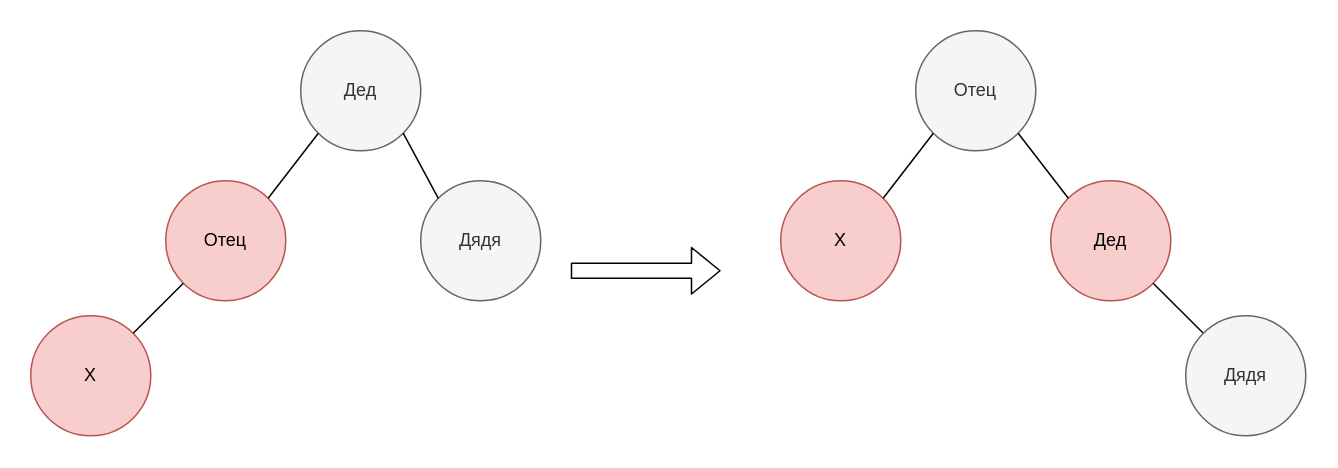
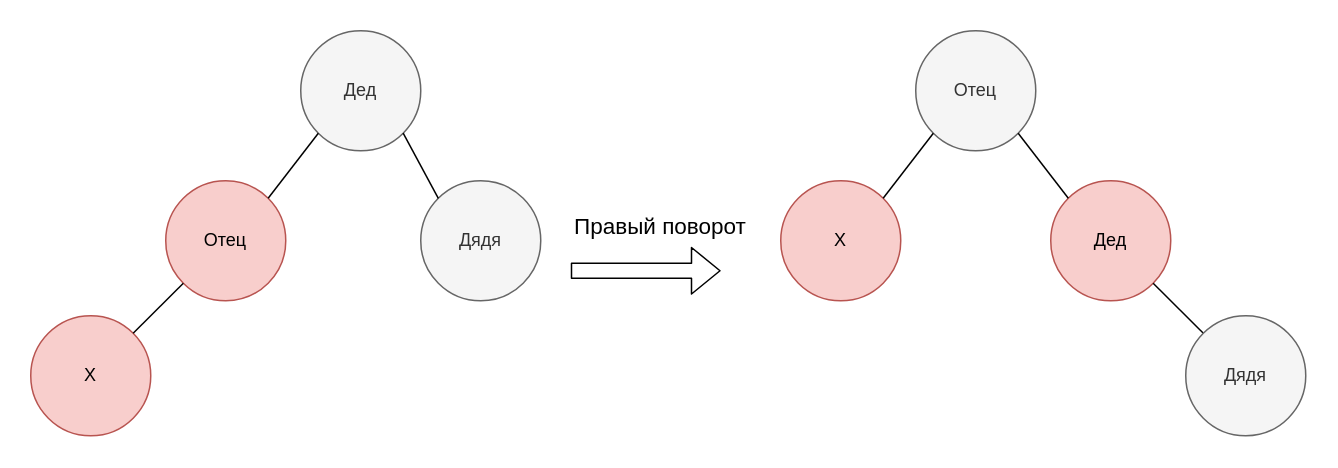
  <mxCell id="0" />
  <mxCell id="1" parent="0" />
  <mxCell id="2" value="Дед" style="ellipse;whiteSpace=wrap;html=1;aspect=fixed;fillColor=#f5f5f5;strokeColor=#666666;fontColor=#333333;" vertex="1" parent="1"><mxGeometry x="200" y="20" width="80" height="80" as="geometry" /></mxCell>
  <mxCell id="3" value="Отец" style="ellipse;whiteSpace=wrap;html=1;aspect=fixed;fillColor=#f8cecc;strokeColor=#b85450;" vertex="1" parent="1"><mxGeometry x="110" y="120" width="80" height="80" as="geometry" /></mxCell>
  <mxCell id="4" value="Дядя" style="ellipse;whiteSpace=wrap;html=1;aspect=fixed;fillColor=#f5f5f5;strokeColor=#666666;fontColor=#333333;" vertex="1" parent="1"><mxGeometry x="280" y="120" width="80" height="80" as="geometry" /></mxCell>
  <mxCell id="5" value="Х" style="ellipse;whiteSpace=wrap;html=1;aspect=fixed;fillColor=#f8cecc;strokeColor=#b85450;" vertex="1" parent="1"><mxGeometry x="20" y="210" width="80" height="80" as="geometry" /></mxCell>
  <mxCell id="6" value="" style="endArrow=none;html=1;exitX=1;exitY=0;exitDx=0;exitDy=0;entryX=0;entryY=1;entryDx=0;entryDy=0;" edge="1" parent="1" source="3" target="2"><mxGeometry width="50" height="50" relative="1" as="geometry"><mxPoint x="270" y="190" as="sourcePoint" /><mxPoint x="320" y="140" as="targetPoint" /></mxGeometry></mxCell>
  <mxCell id="7" value="" style="endArrow=none;html=1;exitX=1;exitY=0;exitDx=0;exitDy=0;entryX=0;entryY=1;entryDx=0;entryDy=0;" edge="1" parent="1" source="5" target="3"><mxGeometry width="50" height="50" relative="1" as="geometry"><mxPoint x="270" y="190" as="sourcePoint" /><mxPoint x="320" y="140" as="targetPoint" /></mxGeometry></mxCell>
  <mxCell id="8" value="" style="endArrow=none;html=1;exitX=1;exitY=1;exitDx=0;exitDy=0;entryX=0;entryY=0;entryDx=0;entryDy=0;" edge="1" parent="1" source="2" target="4"><mxGeometry width="50" height="50" relative="1" as="geometry"><mxPoint x="270" y="190" as="sourcePoint" /><mxPoint x="320" y="140" as="targetPoint" /></mxGeometry></mxCell>
  <mxCell id="9" value="" style="shape=flexArrow;endArrow=classic;html=1;" edge="1" parent="1"><mxGeometry width="50" height="50" relative="1" as="geometry"><mxPoint x="380" y="180" as="sourcePoint" /><mxPoint x="480" y="180" as="targetPoint" /></mxGeometry></mxCell>
+ <mxCell id="10" value="Правый поворот" style="text;html=1;strokeColor=none;fillColor=none;align=center;verticalAlign=middle;whiteSpace=wrap;rounded=0;fontSize=15;" vertex="1" parent="1"><mxGeometry x="380" y="140" width="120" height="20" as="geometry" /></mxCell>
  <mxCell id="11" value="Отец" style="ellipse;whiteSpace=wrap;html=1;aspect=fixed;fillColor=#f5f5f5;strokeColor=#666666;fontColor=#333333;" vertex="1" parent="1"><mxGeometry x="610" y="20" width="80" height="80" as="geometry" /></mxCell>
  <mxCell id="12" value="Х" style="ellipse;whiteSpace=wrap;html=1;aspect=fixed;fillColor=#f8cecc;strokeColor=#b85450;" vertex="1" parent="1"><mxGeometry x="520" y="120" width="80" height="80" as="geometry" /></mxCell>
  <mxCell id="13" value="Дед" style="ellipse;whiteSpace=wrap;html=1;aspect=fixed;fillColor=#f8cecc;strokeColor=#b85450;" vertex="1" parent="1"><mxGeometry x="700" y="120" width="80" height="80" as="geometry" /></mxCell>
  <mxCell id="14" value="" style="endArrow=none;html=1;exitX=1;exitY=0;exitDx=0;exitDy=0;entryX=0;entryY=1;entryDx=0;entryDy=0;" edge="1" parent="1" source="12" target="11"><mxGeometry width="50" height="50" relative="1" as="geometry"><mxPoint x="680" y="190" as="sourcePoint" /><mxPoint x="730" y="140" as="targetPoint" /></mxGeometry></mxCell>
  <mxCell id="15" value="" style="endArrow=none;html=1;exitX=0;exitY=0;exitDx=0;exitDy=0;entryX=1;entryY=1;entryDx=0;entryDy=0;" edge="1" parent="1" source="17" target="13"><mxGeometry width="50" height="50" relative="1" as="geometry"><mxPoint x="488.284" y="241.716" as="sourcePoint" /><mxPoint x="730" y="140" as="targetPoint" /></mxGeometry></mxCell>
  <mxCell id="16" value="" style="endArrow=none;html=1;exitX=1;exitY=1;exitDx=0;exitDy=0;entryX=0;entryY=0;entryDx=0;entryDy=0;" edge="1" parent="1" source="11" target="13"><mxGeometry width="50" height="50" relative="1" as="geometry"><mxPoint x="680" y="190" as="sourcePoint" /><mxPoint x="730" y="140" as="targetPoint" /></mxGeometry></mxCell>
  <mxCell id="17" value="Дядя" style="ellipse;whiteSpace=wrap;html=1;aspect=fixed;fillColor=#f5f5f5;strokeColor=#666666;fontColor=#333333;" vertex="1" parent="1"><mxGeometry x="790" y="210" width="80" height="80" as="geometry" /></mxCell>
